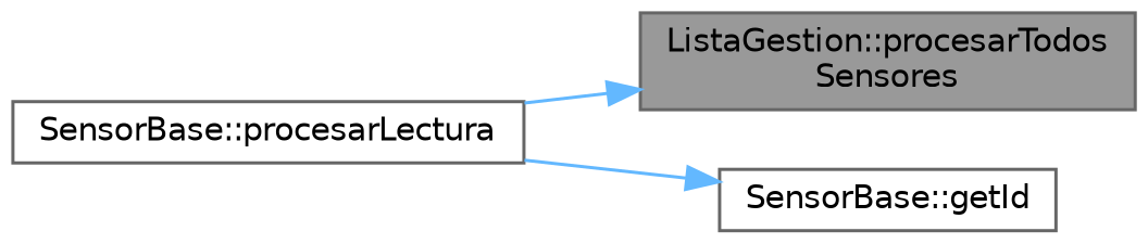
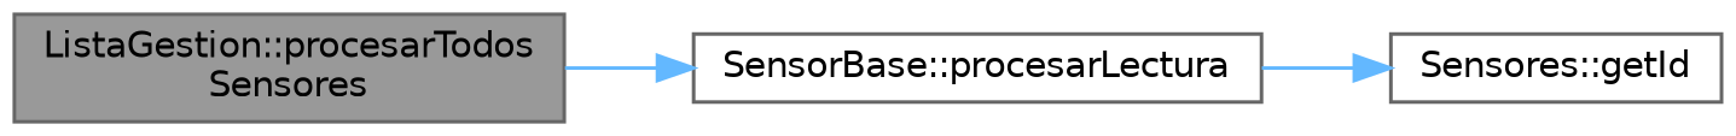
  digraph {
    rankdir=LR
    node [color=grey40 fillcolor=white fontname=Helvetica fontsize=10 shape=box style=filled]
    edge [color=steelblue1 fontname=Helvetica fontsize=10 labelfontname=Helvetica labelfontsize=10 style=solid]
    n1 [color=gray40 fillcolor=grey60 fontcolor=black height=0.2 label="ListaGestion::procesarTodos\lSensores" width=0.4]
    n2 [height=0.2 label="SensorBase::procesarLectura" width=0.4]
-   n3 [height=0.2 label="SensorBase::getId" width=0.4]
-   n2 -> n1
+   n3 [height=0.2 label="Sensores::getId" width=0.4]
+   n1 -> n2
    n2 -> n3
  }
